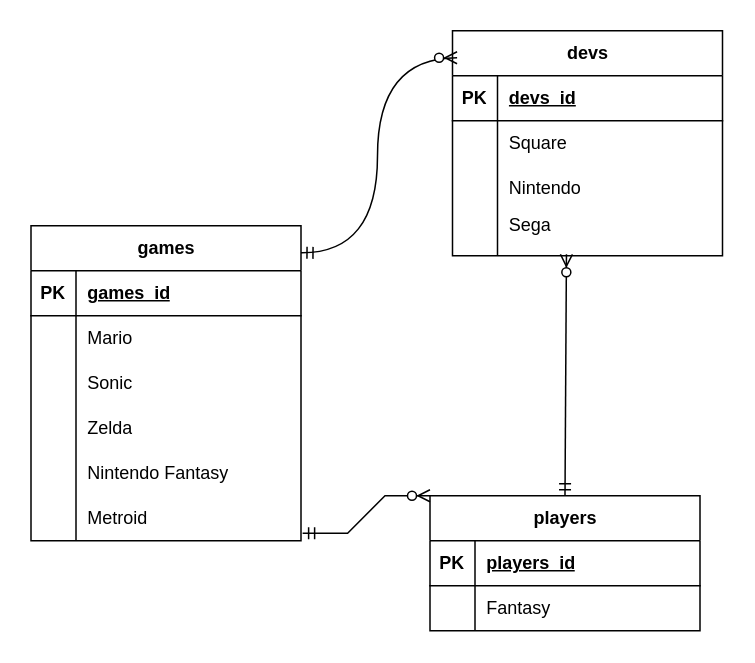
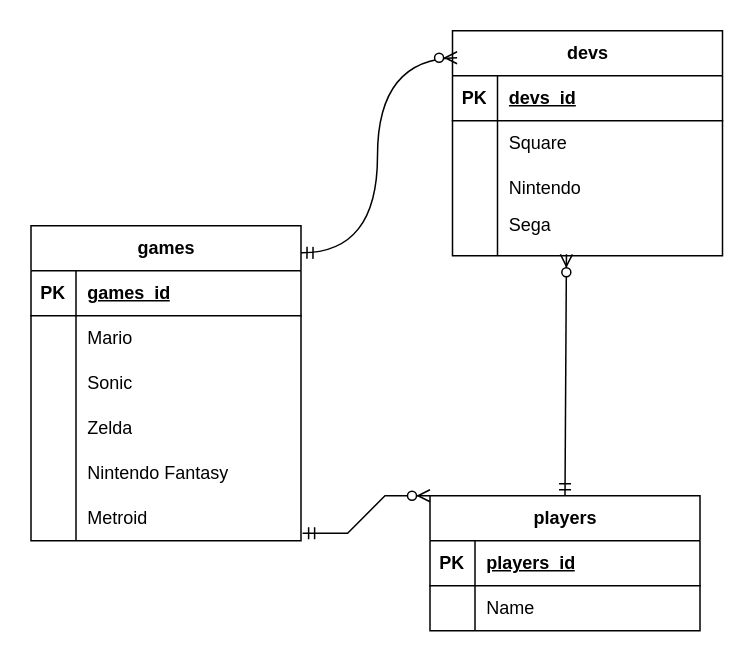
  <mxCell id="0" />
  <mxCell id="1" parent="0" />
  <mxCell id="2" value="games" style="shape=table;startSize=30;container=1;collapsible=1;childLayout=tableLayout;fixedRows=1;rowLines=0;fontStyle=1;align=center;resizeLast=1;html=1;" parent="1" vertex="1"><mxGeometry x="20" y="150" width="180" height="210" as="geometry" /></mxCell>
  <mxCell id="3" value="" style="shape=tableRow;horizontal=0;startSize=0;swimlaneHead=0;swimlaneBody=0;fillColor=none;collapsible=0;dropTarget=0;points=[[0,0.5],[1,0.5]];portConstraint=eastwest;top=0;left=0;right=0;bottom=1;" parent="2" vertex="1"><mxGeometry y="30" width="180" height="30" as="geometry" /></mxCell>
  <mxCell id="4" value="PK" style="shape=partialRectangle;connectable=0;fillColor=none;top=0;left=0;bottom=0;right=0;fontStyle=1;overflow=hidden;whiteSpace=wrap;html=1;" parent="3" vertex="1"><mxGeometry width="30" height="30" as="geometry"><mxRectangle width="30" height="30" as="alternateBounds" /></mxGeometry></mxCell>
  <mxCell id="5" value="games_id" style="shape=partialRectangle;connectable=0;fillColor=none;top=0;left=0;bottom=0;right=0;align=left;spacingLeft=6;fontStyle=5;overflow=hidden;whiteSpace=wrap;html=1;" parent="3" vertex="1"><mxGeometry x="30" width="150" height="30" as="geometry"><mxRectangle width="150" height="30" as="alternateBounds" /></mxGeometry></mxCell>
  <mxCell id="6" value="" style="shape=tableRow;horizontal=0;startSize=0;swimlaneHead=0;swimlaneBody=0;fillColor=none;collapsible=0;dropTarget=0;points=[[0,0.5],[1,0.5]];portConstraint=eastwest;top=0;left=0;right=0;bottom=0;" parent="2" vertex="1"><mxGeometry y="60" width="180" height="30" as="geometry" /></mxCell>
  <mxCell id="7" value="" style="shape=partialRectangle;connectable=0;fillColor=none;top=0;left=0;bottom=0;right=0;editable=1;overflow=hidden;whiteSpace=wrap;html=1;" parent="6" vertex="1"><mxGeometry width="30" height="30" as="geometry"><mxRectangle width="30" height="30" as="alternateBounds" /></mxGeometry></mxCell>
  <mxCell id="8" value="Mario" style="shape=partialRectangle;connectable=0;fillColor=none;top=0;left=0;bottom=0;right=0;align=left;spacingLeft=6;overflow=hidden;whiteSpace=wrap;html=1;" parent="6" vertex="1"><mxGeometry x="30" width="150" height="30" as="geometry"><mxRectangle width="150" height="30" as="alternateBounds" /></mxGeometry></mxCell>
  <mxCell id="9" value="" style="shape=tableRow;horizontal=0;startSize=0;swimlaneHead=0;swimlaneBody=0;fillColor=none;collapsible=0;dropTarget=0;points=[[0,0.5],[1,0.5]];portConstraint=eastwest;top=0;left=0;right=0;bottom=0;" parent="2" vertex="1"><mxGeometry y="90" width="180" height="30" as="geometry" /></mxCell>
  <mxCell id="10" value="" style="shape=partialRectangle;connectable=0;fillColor=none;top=0;left=0;bottom=0;right=0;editable=1;overflow=hidden;whiteSpace=wrap;html=1;" parent="9" vertex="1"><mxGeometry width="30" height="30" as="geometry"><mxRectangle width="30" height="30" as="alternateBounds" /></mxGeometry></mxCell>
  <mxCell id="11" value="Sonic" style="shape=partialRectangle;connectable=0;fillColor=none;top=0;left=0;bottom=0;right=0;align=left;spacingLeft=6;overflow=hidden;whiteSpace=wrap;html=1;" parent="9" vertex="1"><mxGeometry x="30" width="150" height="30" as="geometry"><mxRectangle width="150" height="30" as="alternateBounds" /></mxGeometry></mxCell>
  <mxCell id="12" value="" style="shape=tableRow;horizontal=0;startSize=0;swimlaneHead=0;swimlaneBody=0;fillColor=none;collapsible=0;dropTarget=0;points=[[0,0.5],[1,0.5]];portConstraint=eastwest;top=0;left=0;right=0;bottom=0;" parent="2" vertex="1"><mxGeometry y="120" width="180" height="30" as="geometry" /></mxCell>
  <mxCell id="13" value="" style="shape=partialRectangle;connectable=0;fillColor=none;top=0;left=0;bottom=0;right=0;editable=1;overflow=hidden;whiteSpace=wrap;html=1;" parent="12" vertex="1"><mxGeometry width="30" height="30" as="geometry"><mxRectangle width="30" height="30" as="alternateBounds" /></mxGeometry></mxCell>
  <mxCell id="14" value="Zelda" style="shape=partialRectangle;connectable=0;fillColor=none;top=0;left=0;bottom=0;right=0;align=left;spacingLeft=6;overflow=hidden;whiteSpace=wrap;html=1;" parent="12" vertex="1"><mxGeometry x="30" width="150" height="30" as="geometry"><mxRectangle width="150" height="30" as="alternateBounds" /></mxGeometry></mxCell>
  <mxCell id="15" style="shape=tableRow;horizontal=0;startSize=0;swimlaneHead=0;swimlaneBody=0;fillColor=none;collapsible=0;dropTarget=0;points=[[0,0.5],[1,0.5]];portConstraint=eastwest;top=0;left=0;right=0;bottom=0;" parent="2" vertex="1"><mxGeometry y="150" width="180" height="30" as="geometry" /></mxCell>
  <mxCell id="16" style="shape=partialRectangle;connectable=0;fillColor=none;top=0;left=0;bottom=0;right=0;editable=1;overflow=hidden;whiteSpace=wrap;html=1;" parent="15" vertex="1"><mxGeometry width="30" height="30" as="geometry"><mxRectangle width="30" height="30" as="alternateBounds" /></mxGeometry></mxCell>
  <mxCell id="17" value="Nintendo Fantasy" style="shape=partialRectangle;connectable=0;fillColor=none;top=0;left=0;bottom=0;right=0;align=left;spacingLeft=6;overflow=hidden;whiteSpace=wrap;html=1;" parent="15" vertex="1"><mxGeometry x="30" width="150" height="30" as="geometry"><mxRectangle width="150" height="30" as="alternateBounds" /></mxGeometry></mxCell>
  <mxCell id="18" style="shape=tableRow;horizontal=0;startSize=0;swimlaneHead=0;swimlaneBody=0;fillColor=none;collapsible=0;dropTarget=0;points=[[0,0.5],[1,0.5]];portConstraint=eastwest;top=0;left=0;right=0;bottom=0;" parent="2" vertex="1"><mxGeometry y="180" width="180" height="30" as="geometry" /></mxCell>
  <mxCell id="19" style="shape=partialRectangle;connectable=0;fillColor=none;top=0;left=0;bottom=0;right=0;editable=1;overflow=hidden;whiteSpace=wrap;html=1;" parent="18" vertex="1"><mxGeometry width="30" height="30" as="geometry"><mxRectangle width="30" height="30" as="alternateBounds" /></mxGeometry></mxCell>
  <mxCell id="20" value="Metroid" style="shape=partialRectangle;connectable=0;fillColor=none;top=0;left=0;bottom=0;right=0;align=left;spacingLeft=6;overflow=hidden;whiteSpace=wrap;html=1;" parent="18" vertex="1"><mxGeometry x="30" width="150" height="30" as="geometry"><mxRectangle width="150" height="30" as="alternateBounds" /></mxGeometry></mxCell>
  <mxCell id="21" value="devs" style="shape=table;startSize=30;container=1;collapsible=1;childLayout=tableLayout;fixedRows=1;rowLines=0;fontStyle=1;align=center;resizeLast=1;html=1;" parent="1" vertex="1"><mxGeometry x="301" y="20" width="180" height="150" as="geometry" /></mxCell>
  <mxCell id="22" value="" style="shape=tableRow;horizontal=0;startSize=0;swimlaneHead=0;swimlaneBody=0;fillColor=none;collapsible=0;dropTarget=0;points=[[0,0.5],[1,0.5]];portConstraint=eastwest;top=0;left=0;right=0;bottom=1;" parent="21" vertex="1"><mxGeometry y="30" width="180" height="30" as="geometry" /></mxCell>
  <mxCell id="23" value="PK" style="shape=partialRectangle;connectable=0;fillColor=none;top=0;left=0;bottom=0;right=0;fontStyle=1;overflow=hidden;whiteSpace=wrap;html=1;" parent="22" vertex="1"><mxGeometry width="30" height="30" as="geometry"><mxRectangle width="30" height="30" as="alternateBounds" /></mxGeometry></mxCell>
  <mxCell id="24" value="devs_id" style="shape=partialRectangle;connectable=0;fillColor=none;top=0;left=0;bottom=0;right=0;align=left;spacingLeft=6;fontStyle=5;overflow=hidden;whiteSpace=wrap;html=1;" parent="22" vertex="1"><mxGeometry x="30" width="150" height="30" as="geometry"><mxRectangle width="150" height="30" as="alternateBounds" /></mxGeometry></mxCell>
  <mxCell id="25" value="" style="shape=tableRow;horizontal=0;startSize=0;swimlaneHead=0;swimlaneBody=0;fillColor=none;collapsible=0;dropTarget=0;points=[[0,0.5],[1,0.5]];portConstraint=eastwest;top=0;left=0;right=0;bottom=0;" parent="21" vertex="1"><mxGeometry y="60" width="180" height="30" as="geometry" /></mxCell>
  <mxCell id="26" value="" style="shape=partialRectangle;connectable=0;fillColor=none;top=0;left=0;bottom=0;right=0;editable=1;overflow=hidden;whiteSpace=wrap;html=1;" parent="25" vertex="1"><mxGeometry width="30" height="30" as="geometry"><mxRectangle width="30" height="30" as="alternateBounds" /></mxGeometry></mxCell>
  <mxCell id="27" value="Square" style="shape=partialRectangle;connectable=0;fillColor=none;top=0;left=0;bottom=0;right=0;align=left;spacingLeft=6;overflow=hidden;whiteSpace=wrap;html=1;" parent="25" vertex="1"><mxGeometry x="30" width="150" height="30" as="geometry"><mxRectangle width="150" height="30" as="alternateBounds" /></mxGeometry></mxCell>
  <mxCell id="28" value="" style="shape=tableRow;horizontal=0;startSize=0;swimlaneHead=0;swimlaneBody=0;fillColor=none;collapsible=0;dropTarget=0;points=[[0,0.5],[1,0.5]];portConstraint=eastwest;top=0;left=0;right=0;bottom=0;" parent="21" vertex="1"><mxGeometry y="90" width="180" height="30" as="geometry" /></mxCell>
  <mxCell id="29" value="" style="shape=partialRectangle;connectable=0;fillColor=none;top=0;left=0;bottom=0;right=0;editable=1;overflow=hidden;whiteSpace=wrap;html=1;" parent="28" vertex="1"><mxGeometry width="30" height="30" as="geometry"><mxRectangle width="30" height="30" as="alternateBounds" /></mxGeometry></mxCell>
  <mxCell id="30" value="Nintendo" style="shape=partialRectangle;connectable=0;fillColor=none;top=0;left=0;bottom=0;right=0;align=left;spacingLeft=6;overflow=hidden;whiteSpace=wrap;html=1;" parent="28" vertex="1"><mxGeometry x="30" width="150" height="30" as="geometry"><mxRectangle width="150" height="30" as="alternateBounds" /></mxGeometry></mxCell>
  <mxCell id="31" value="" style="shape=tableRow;horizontal=0;startSize=0;swimlaneHead=0;swimlaneBody=0;fillColor=none;collapsible=0;dropTarget=0;points=[[0,0.5],[1,0.5]];portConstraint=eastwest;top=0;left=0;right=0;bottom=0;" parent="21" vertex="1"><mxGeometry y="120" width="180" height="30" as="geometry" /></mxCell>
  <mxCell id="32" value="" style="shape=partialRectangle;connectable=0;fillColor=none;top=0;left=0;bottom=0;right=0;editable=1;overflow=hidden;whiteSpace=wrap;html=1;" parent="31" vertex="1"><mxGeometry width="30" height="30" as="geometry"><mxRectangle width="30" height="30" as="alternateBounds" /></mxGeometry></mxCell>
  <mxCell id="33" value="Sega&lt;table&gt;&lt;tbody&gt;&lt;tr&gt;&lt;td&gt;&lt;br&gt;&lt;/td&gt;&lt;/tr&gt;&lt;tr&gt;&lt;td&gt;&lt;br&gt;&lt;/td&gt;&lt;/tr&gt;&lt;tr&gt;&lt;td&gt;&lt;br&gt;&lt;/td&gt;&lt;/tr&gt;&lt;tr&gt;&lt;td&gt;&lt;br&gt;&lt;/td&gt;&lt;/tr&gt;&lt;tr&gt;&lt;td&gt;&lt;br&gt;&lt;/td&gt;&lt;/tr&gt;&lt;tr&gt;&lt;td&gt;&lt;br&gt;&lt;/td&gt;&lt;/tr&gt;&lt;/tbody&gt;&lt;/table&gt;" style="shape=partialRectangle;connectable=0;fillColor=none;top=0;left=0;bottom=0;right=0;align=left;spacingLeft=6;overflow=hidden;whiteSpace=wrap;html=1;" parent="31" vertex="1"><mxGeometry x="30" width="150" height="30" as="geometry"><mxRectangle width="150" height="30" as="alternateBounds" /></mxGeometry></mxCell>
  <mxCell id="34" value="players" style="shape=table;startSize=30;container=1;collapsible=1;childLayout=tableLayout;fixedRows=1;rowLines=0;fontStyle=1;align=center;resizeLast=1;html=1;" parent="1" vertex="1"><mxGeometry x="286" y="330" width="180" height="90" as="geometry" /></mxCell>
  <mxCell id="35" value="" style="shape=tableRow;horizontal=0;startSize=0;swimlaneHead=0;swimlaneBody=0;fillColor=none;collapsible=0;dropTarget=0;points=[[0,0.5],[1,0.5]];portConstraint=eastwest;top=0;left=0;right=0;bottom=1;" parent="34" vertex="1"><mxGeometry y="30" width="180" height="30" as="geometry" /></mxCell>
  <mxCell id="36" value="PK" style="shape=partialRectangle;connectable=0;fillColor=none;top=0;left=0;bottom=0;right=0;fontStyle=1;overflow=hidden;whiteSpace=wrap;html=1;" parent="35" vertex="1"><mxGeometry width="30" height="30" as="geometry"><mxRectangle width="30" height="30" as="alternateBounds" /></mxGeometry></mxCell>
  <mxCell id="37" value="players_id" style="shape=partialRectangle;connectable=0;fillColor=none;top=0;left=0;bottom=0;right=0;align=left;spacingLeft=6;fontStyle=5;overflow=hidden;whiteSpace=wrap;html=1;" parent="35" vertex="1"><mxGeometry x="30" width="150" height="30" as="geometry"><mxRectangle width="150" height="30" as="alternateBounds" /></mxGeometry></mxCell>
  <mxCell id="38" value="" style="shape=tableRow;horizontal=0;startSize=0;swimlaneHead=0;swimlaneBody=0;fillColor=none;collapsible=0;dropTarget=0;points=[[0,0.5],[1,0.5]];portConstraint=eastwest;top=0;left=0;right=0;bottom=0;" parent="34" vertex="1"><mxGeometry y="60" width="180" height="30" as="geometry" /></mxCell>
  <mxCell id="39" value="" style="shape=partialRectangle;connectable=0;fillColor=none;top=0;left=0;bottom=0;right=0;editable=1;overflow=hidden;whiteSpace=wrap;html=1;" parent="38" vertex="1"><mxGeometry width="30" height="30" as="geometry"><mxRectangle width="30" height="30" as="alternateBounds" /></mxGeometry></mxCell>
- <mxCell id="40" value="Fantasy" style="shape=partialRectangle;connectable=0;fillColor=none;top=0;left=0;bottom=0;right=0;align=left;spacingLeft=6;overflow=hidden;whiteSpace=wrap;html=1;" parent="38" vertex="1"><mxGeometry x="30" width="150" height="30" as="geometry"><mxRectangle width="150" height="30" as="alternateBounds" /></mxGeometry></mxCell>
+ <mxCell id="40" value="Name" style="shape=partialRectangle;connectable=0;fillColor=none;top=0;left=0;bottom=0;right=0;align=left;spacingLeft=6;overflow=hidden;whiteSpace=wrap;html=1;" parent="38" vertex="1"><mxGeometry x="30" width="150" height="30" as="geometry"><mxRectangle width="150" height="30" as="alternateBounds" /></mxGeometry></mxCell>
  <mxCell id="41" value="" style="edgeStyle=orthogonalEdgeStyle;fontSize=12;html=1;endArrow=ERzeroToMany;endFill=1;rounded=0;entryX=0.017;entryY=0.12;entryDx=0;entryDy=0;entryPerimeter=0;curved=1;startArrow=ERmandOne;startFill=0;" parent="1" target="21" edge="1"><mxGeometry width="100" height="100" relative="1" as="geometry"><mxPoint x="200" y="168" as="sourcePoint" /><mxPoint x="300" y="190" as="targetPoint" /></mxGeometry></mxCell>
  <mxCell id="42" value="" style="fontSize=12;html=1;endArrow=ERzeroToMany;endFill=1;rounded=0;exitX=0.5;exitY=0;exitDx=0;exitDy=0;entryX=0.422;entryY=0.967;entryDx=0;entryDy=0;entryPerimeter=0;startArrow=ERmandOne;startFill=0;" parent="1" source="34" target="31" edge="1"><mxGeometry width="100" height="100" relative="1" as="geometry"><mxPoint x="321" y="470" as="sourcePoint" /><mxPoint x="421" y="370" as="targetPoint" /><Array as="points" /></mxGeometry></mxCell>
  <mxCell id="43" value="" style="edgeStyle=entityRelationEdgeStyle;fontSize=12;html=1;endArrow=ERzeroToMany;endFill=1;rounded=0;entryX=0;entryY=0;entryDx=0;entryDy=0;exitX=1.006;exitY=0.833;exitDx=0;exitDy=0;exitPerimeter=0;startArrow=ERmandOne;startFill=0;" parent="1" source="18" target="34" edge="1"><mxGeometry width="100" height="100" relative="1" as="geometry"><mxPoint x="171" y="440" as="sourcePoint" /><mxPoint x="271" y="340" as="targetPoint" /><Array as="points"><mxPoint x="91" y="380" /><mxPoint x="101" y="350" /></Array></mxGeometry></mxCell>
